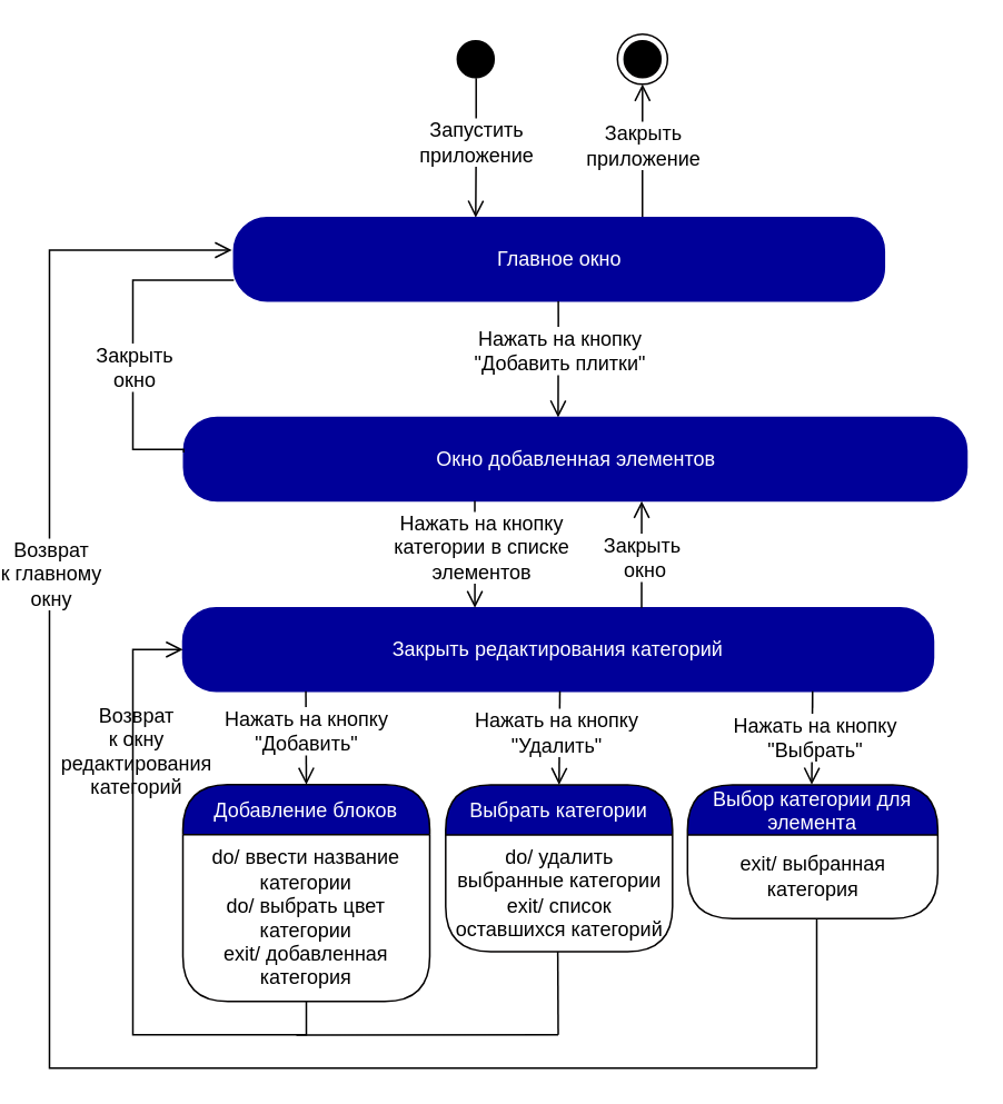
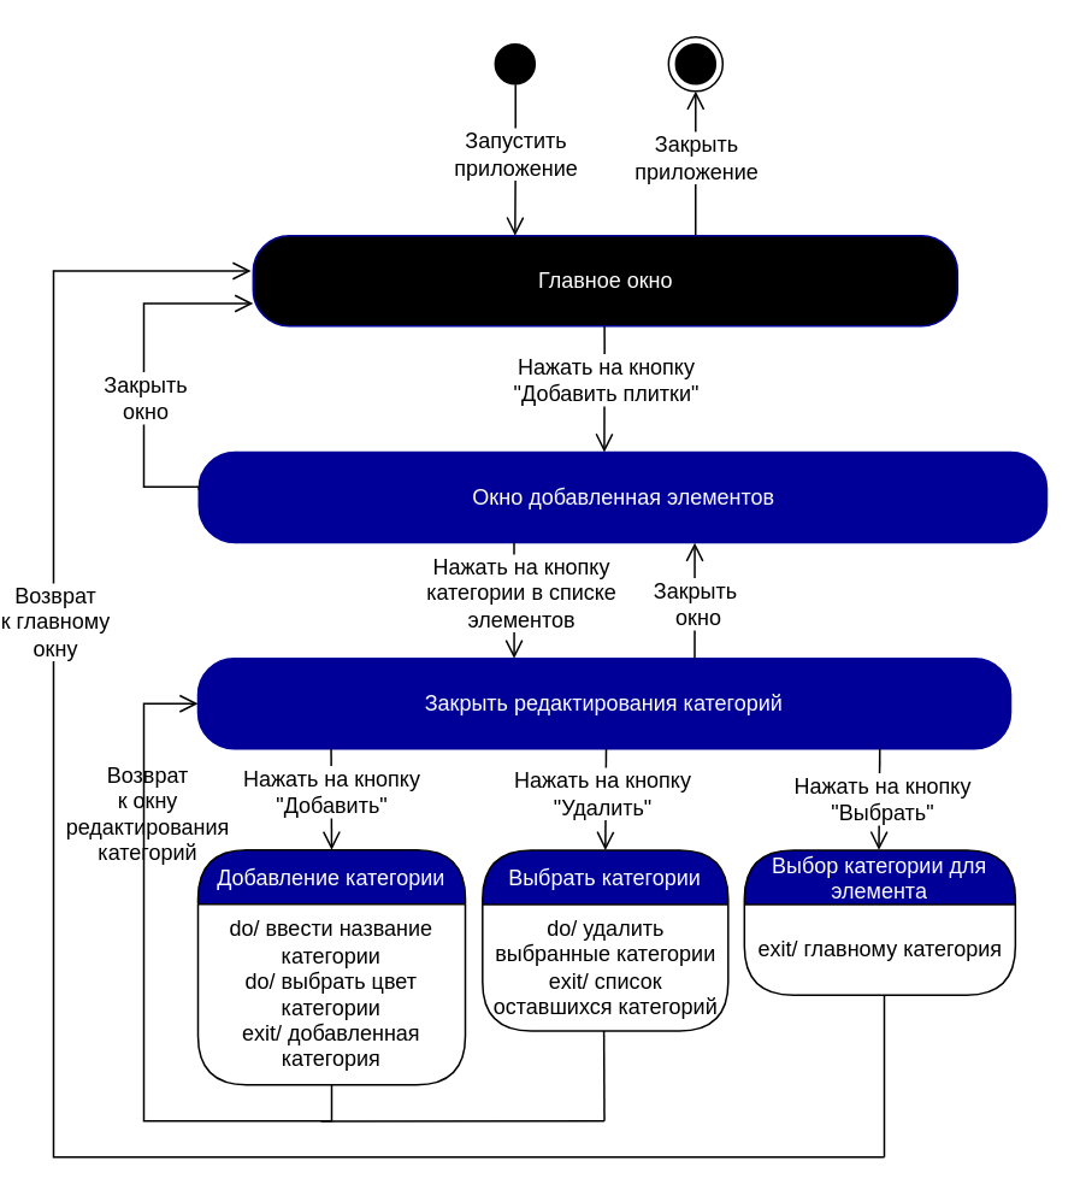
  <mxCell id="0" />
  <mxCell id="1" parent="0" />
  <mxCell id="2" value="" style="ellipse;html=1;shape=startState;fillColor=#000000;strokeColor=#000000;fontColor=#000099;" parent="1" vertex="1"><mxGeometry x="260.54" y="20" width="30" height="30" as="geometry" /></mxCell>
  <mxCell id="3" value="&lt;font style=&quot;font-size: 12px&quot;&gt;Запустить &lt;br&gt;приложение&lt;/font&gt;" style="edgeStyle=orthogonalEdgeStyle;html=1;verticalAlign=bottom;endArrow=open;endSize=8;strokeColor=#030000;rounded=0;exitX=0.509;exitY=0.876;exitDx=0;exitDy=0;exitPerimeter=0;spacingBottom=-14;fontSize=10;" parent="1" source="2" edge="1"><mxGeometry relative="1" as="geometry"><mxPoint x="275.54" y="130" as="targetPoint" /><mxPoint x="245.54" y="90" as="sourcePoint" /></mxGeometry></mxCell>
  <mxCell id="4" value="&lt;font style=&quot;font-size: 12px&quot;&gt;Закрыть&lt;br&gt;приложение&lt;/font&gt;" style="edgeStyle=orthogonalEdgeStyle;html=1;verticalAlign=bottom;endArrow=open;endSize=8;strokeColor=#030000;rounded=0;spacingBottom=-14;fontSize=10;entryX=0.5;entryY=1;entryDx=0;entryDy=0;exitX=0.781;exitY=0;exitDx=0;exitDy=0;exitPerimeter=0;" parent="1" target="5" edge="1"><mxGeometry relative="1" as="geometry"><mxPoint x="470.54" y="100" as="targetPoint" /><mxPoint x="375.5" y="130" as="sourcePoint" /><Array as="points"><mxPoint x="375.54" y="90" /><mxPoint x="375.54" y="90" /></Array></mxGeometry></mxCell>
  <mxCell id="5" value="" style="ellipse;html=1;shape=endState;fillColor=#000000;strokeColor=#030000;" parent="1" vertex="1"><mxGeometry x="360.54" y="20" width="30" height="30" as="geometry" /></mxCell>
- <mxCell id="6" value="Главное окно" style="rounded=1;whiteSpace=wrap;html=1;arcSize=40;fontColor=#FFFFFF;fillColor=#000099;strokeColor=#000099;" parent="1" vertex="1"><mxGeometry x="130.54" y="130" width="390" height="50" as="geometry" /></mxCell>
+ <mxCell id="6" value="Главное окно" style="rounded=1;whiteSpace=wrap;html=1;arcSize=40;fontColor=#FFFFFF;fillColor=#000000;strokeColor=#000099;" parent="1" vertex="1"><mxGeometry x="130.54" y="130" width="390" height="50" as="geometry" /></mxCell>
  <mxCell id="7" value="" style="edgeStyle=orthogonalEdgeStyle;html=1;verticalAlign=bottom;endArrow=open;endSize=8;strokeColor=#000000;rounded=0;fontSize=10;exitX=0.097;exitY=1.006;exitDx=0;exitDy=0;exitPerimeter=0;entryX=0.154;entryY=0;entryDx=0;entryDy=0;entryPerimeter=0;" parent="1" edge="1"><mxGeometry relative="1" as="geometry"><mxPoint x="324.953" y="249.82" as="targetPoint" /><mxPoint x="325.06" y="180.12" as="sourcePoint" /><Array as="points"><mxPoint x="324.89" y="189.82" /></Array></mxGeometry></mxCell>
  <mxCell id="8" value="Нажать на кнопку&lt;br&gt;&quot;Добавить плитки&quot;" style="edgeLabel;html=1;align=center;verticalAlign=middle;resizable=0;points=[];fontSize=12;" parent="7" vertex="1" connectable="0"><mxGeometry x="-0.252" y="2" relative="1" as="geometry"><mxPoint x="-2" y="3" as="offset" /></mxGeometry></mxCell>
  <mxCell id="9" value="Окно добавленная элементов" style="rounded=1;whiteSpace=wrap;html=1;arcSize=40;fontColor=#FFFFFF;fillColor=#000099;strokeColor=#000099;" parent="1" vertex="1"><mxGeometry x="100.5" y="249.82" width="469.5" height="50" as="geometry" /></mxCell>
- <mxCell id="10" value="" style="edgeStyle=orthogonalEdgeStyle;html=1;verticalAlign=bottom;endArrow=none;endSize=8;strokeColor=#000000;rounded=0;fontSize=10;exitX=0;exitY=0.42;exitDx=0;exitDy=0;exitPerimeter=0;entryX=0;entryY=0.75;entryDx=0;entryDy=0;" parent="1" source="9" target="6" edge="1"><mxGeometry relative="1" as="geometry"><mxPoint x="120" y="168" as="targetPoint" /><mxPoint x="94.233" y="269.35" as="sourcePoint" /><Array as="points"><mxPoint x="101" y="269" /><mxPoint x="70" y="269" /><mxPoint x="70" y="168" /></Array></mxGeometry></mxCell>
+ <mxCell id="10" value="" style="edgeStyle=orthogonalEdgeStyle;html=1;verticalAlign=bottom;endArrow=open;endSize=8;strokeColor=#000000;rounded=0;fontSize=10;exitX=0;exitY=0.42;exitDx=0;exitDy=0;exitPerimeter=0;entryX=0;entryY=0.75;entryDx=0;entryDy=0;" parent="1" source="9" target="6" edge="1"><mxGeometry relative="1" as="geometry"><mxPoint x="120" y="168" as="targetPoint" /><mxPoint x="94.233" y="269.35" as="sourcePoint" /><Array as="points"><mxPoint x="101" y="269" /><mxPoint x="70" y="269" /><mxPoint x="70" y="168" /></Array></mxGeometry></mxCell>
  <mxCell id="11" value="Закрыть &lt;br&gt;окно" style="edgeLabel;html=1;align=center;verticalAlign=middle;resizable=0;points=[];fontSize=12;" parent="10" vertex="1" connectable="0"><mxGeometry x="-0.363" y="-2" relative="1" as="geometry"><mxPoint x="-2" y="-20" as="offset" /></mxGeometry></mxCell>
  <mxCell id="12" value="Закрыть редактирования категорий" style="rounded=1;whiteSpace=wrap;html=1;arcSize=40;fontColor=#FFFFFF;fillColor=#000099;strokeColor=#000099;" parent="1" vertex="1"><mxGeometry x="100" y="364" width="450" height="50" as="geometry" /></mxCell>
  <mxCell id="13" value="" style="edgeStyle=orthogonalEdgeStyle;html=1;verticalAlign=bottom;endArrow=open;endSize=8;strokeColor=#000000;rounded=0;fontSize=10;exitX=0.477;exitY=1.04;exitDx=0;exitDy=0;exitPerimeter=0;" parent="1" edge="1"><mxGeometry relative="1" as="geometry"><mxPoint x="275.04" y="364" as="targetPoint" /><mxPoint x="274.545" y="299.82" as="sourcePoint" /><Array as="points"><mxPoint x="274.95" y="363.82" /></Array></mxGeometry></mxCell>
  <mxCell id="14" value="Нажать на кнопку &lt;br&gt;категории в списке &lt;br&gt;элементов" style="edgeLabel;html=1;align=center;verticalAlign=middle;resizable=0;points=[];fontSize=12;" parent="13" vertex="1" connectable="0"><mxGeometry x="-0.252" y="2" relative="1" as="geometry"><mxPoint x="1" y="4" as="offset" /></mxGeometry></mxCell>
  <mxCell id="15" value="" style="edgeStyle=orthogonalEdgeStyle;html=1;verticalAlign=bottom;endArrow=open;endSize=8;strokeColor=#000000;rounded=0;fontSize=10;" parent="1" edge="1"><mxGeometry relative="1" as="geometry"><mxPoint x="375.04" y="300" as="targetPoint" /><mxPoint x="375.04" y="333.21" as="sourcePoint" /><Array as="points"><mxPoint x="374.54" y="364.03" /></Array></mxGeometry></mxCell>
  <mxCell id="16" value="Закрыть&amp;nbsp;&lt;br&gt;окно" style="edgeLabel;html=1;align=center;verticalAlign=middle;resizable=0;points=[];fontSize=12;" parent="15" vertex="1" connectable="0"><mxGeometry x="-0.252" y="2" relative="1" as="geometry"><mxPoint x="3" y="-26" as="offset" /></mxGeometry></mxCell>
  <mxCell id="17" value="" style="edgeStyle=orthogonalEdgeStyle;html=1;verticalAlign=bottom;endArrow=open;endSize=8;strokeColor=#000000;rounded=0;fontSize=10;" parent="1" edge="1"><mxGeometry relative="1" as="geometry"><mxPoint x="174" y="470" as="targetPoint" /><mxPoint x="173.71" y="414" as="sourcePoint" /><Array as="points"><mxPoint x="173.71" y="414" /></Array></mxGeometry></mxCell>
  <mxCell id="18" value="Нажать на кнопку&lt;br&gt;&quot;Добавить&quot;" style="edgeLabel;html=1;align=center;verticalAlign=middle;resizable=0;points=[];fontSize=12;" parent="17" vertex="1" connectable="0"><mxGeometry x="-0.252" y="2" relative="1" as="geometry"><mxPoint x="-2" y="3" as="offset" /></mxGeometry></mxCell>
- <mxCell id="19" value="Добавление блоков" style="swimlane;fontStyle=0;align=center;verticalAlign=middle;childLayout=stackLayout;horizontal=1;startSize=30;horizontalStack=0;resizeParent=0;resizeLast=1;container=0;fontColor=#FFFFFF;collapsible=0;rounded=1;arcSize=30;strokeColor=#030000;fillColor=#000099;swimlaneFillColor=#FFFFFF;dropTarget=0;fontSize=12;" parent="1" vertex="1"><mxGeometry x="100" y="470" width="148" height="130" as="geometry" /></mxCell>
+ <mxCell id="19" value="Добавление категории" style="swimlane;fontStyle=0;align=center;verticalAlign=middle;childLayout=stackLayout;horizontal=1;startSize=30;horizontalStack=0;resizeParent=0;resizeLast=1;container=0;fontColor=#FFFFFF;collapsible=0;rounded=1;arcSize=30;strokeColor=#030000;fillColor=#000099;swimlaneFillColor=#FFFFFF;dropTarget=0;fontSize=12;" parent="1" vertex="1"><mxGeometry x="100" y="470" width="148" height="130" as="geometry" /></mxCell>
  <mxCell id="20" value="do/ ввести название категории&lt;br&gt;do/ выбрать цвет категории&lt;br&gt;exit/ добавленная категория" style="text;html=1;strokeColor=none;fillColor=none;align=center;verticalAlign=middle;spacingLeft=4;spacingRight=4;whiteSpace=wrap;overflow=hidden;rotatable=0;fontColor=#000000;fontSize=12;" parent="19" vertex="1"><mxGeometry y="30" width="148" height="100" as="geometry" /></mxCell>
  <mxCell id="21" value="" style="edgeStyle=orthogonalEdgeStyle;html=1;verticalAlign=bottom;endArrow=open;endSize=8;strokeColor=#000000;rounded=0;fontSize=10;entryX=0.5;entryY=0;entryDx=0;entryDy=0;" parent="1" target="23" edge="1"><mxGeometry relative="1" as="geometry"><mxPoint x="322.31" y="473.18" as="targetPoint" /><mxPoint x="326" y="414" as="sourcePoint" /><Array as="points"><mxPoint x="326" y="414" /><mxPoint x="326" y="470" /></Array></mxGeometry></mxCell>
  <mxCell id="22" value="Нажать на кнопку&lt;br&gt;&quot;Удалить&quot;" style="edgeLabel;html=1;align=center;verticalAlign=middle;resizable=0;points=[];fontSize=12;" parent="21" vertex="1" connectable="0"><mxGeometry x="-0.252" y="2" relative="1" as="geometry"><mxPoint x="-4" y="3" as="offset" /></mxGeometry></mxCell>
  <mxCell id="23" value="Выбрать категории" style="swimlane;fontStyle=0;align=center;verticalAlign=middle;childLayout=stackLayout;horizontal=1;startSize=30;horizontalStack=0;resizeParent=0;resizeLast=1;container=0;fontColor=#FFFFFF;collapsible=0;rounded=1;arcSize=30;strokeColor=#030000;fillColor=#000099;swimlaneFillColor=#FFFFFF;dropTarget=0;fontSize=12;" parent="1" vertex="1"><mxGeometry x="257.54" y="470.12" width="136" height="100" as="geometry" /></mxCell>
  <mxCell id="24" value="do/ удалить выбранные категории&lt;br&gt;exit/ список оставшихся категорий" style="text;html=1;strokeColor=none;fillColor=none;align=center;verticalAlign=middle;spacingLeft=4;spacingRight=4;whiteSpace=wrap;overflow=hidden;rotatable=0;fontColor=#000000;fontSize=12;" parent="23" vertex="1"><mxGeometry y="30" width="136" height="70" as="geometry" /></mxCell>
  <mxCell id="25" value="Выбор категории для&#10;элемента" style="swimlane;fontStyle=0;align=center;verticalAlign=middle;childLayout=stackLayout;horizontal=1;startSize=30;horizontalStack=0;resizeParent=0;resizeLast=1;container=0;fontColor=#FFFFFF;collapsible=0;rounded=1;arcSize=30;strokeColor=#030000;fillColor=#000099;swimlaneFillColor=#FFFFFF;dropTarget=0;fontSize=12;" parent="1" vertex="1"><mxGeometry x="402.54" y="470.12" width="150.04" height="80.24" as="geometry" /></mxCell>
- <mxCell id="26" value="exit/ выбранная категория" style="text;html=1;strokeColor=none;fillColor=none;align=center;verticalAlign=middle;spacingLeft=4;spacingRight=4;whiteSpace=wrap;overflow=hidden;rotatable=0;fontColor=#000000;fontSize=12;" parent="25" vertex="1"><mxGeometry y="30" width="150.04" height="50" as="geometry" /></mxCell>
- <mxCell id="27" value="exit/ список добавленных блоков" style="text;html=1;strokeColor=none;fillColor=none;align=center;verticalAlign=middle;spacingLeft=4;spacingRight=4;whiteSpace=wrap;overflow=hidden;rotatable=0;fontColor=#000000;fontSize=12;" parent="25" vertex="1"><mxGeometry y="80" width="150.04" height="0.24" as="geometry" /></mxCell>
+ <mxCell id="26" value="exit/ главному категория" style="text;html=1;strokeColor=none;fillColor=none;align=center;verticalAlign=middle;spacingLeft=4;spacingRight=4;whiteSpace=wrap;overflow=hidden;rotatable=0;fontColor=#000000;fontSize=12;" parent="25" vertex="1"><mxGeometry y="30" width="150.04" height="50" as="geometry" /></mxCell>
+ <mxCell id="27" value="exit/ список категорий блоков" style="text;html=1;strokeColor=none;fillColor=none;align=center;verticalAlign=middle;spacingLeft=4;spacingRight=4;whiteSpace=wrap;overflow=hidden;rotatable=0;fontColor=#000000;fontSize=12;" parent="25" vertex="1"><mxGeometry y="80" width="150.04" height="0.24" as="geometry" /></mxCell>
  <mxCell id="28" value="" style="edgeStyle=orthogonalEdgeStyle;html=1;verticalAlign=bottom;endArrow=open;endSize=8;strokeColor=#000000;rounded=0;fontSize=10;entryX=-0.003;entryY=0.39;entryDx=0;entryDy=0;entryPerimeter=0;" parent="1" target="6" edge="1"><mxGeometry relative="1" as="geometry"><mxPoint x="120" y="150" as="targetPoint" /><mxPoint x="480" y="640" as="sourcePoint" /><Array as="points"><mxPoint x="20" y="640" /><mxPoint x="20" y="150" /></Array></mxGeometry></mxCell>
  <mxCell id="29" value="Возврат&lt;br&gt;к главному &lt;br&gt;окну" style="edgeLabel;html=1;align=center;verticalAlign=middle;resizable=0;points=[];fontSize=12;" parent="28" vertex="1" connectable="0"><mxGeometry x="0.379" y="-1" relative="1" as="geometry"><mxPoint x="-1" y="-26" as="offset" /></mxGeometry></mxCell>
  <mxCell id="30" value="" style="edgeStyle=orthogonalEdgeStyle;html=1;verticalAlign=bottom;endArrow=open;endSize=8;strokeColor=#000000;rounded=0;fontSize=10;" parent="1" edge="1"><mxGeometry relative="1" as="geometry"><mxPoint x="477" y="470" as="targetPoint" /><mxPoint x="477.49" y="424" as="sourcePoint" /><Array as="points"><mxPoint x="477.81" y="414" /></Array></mxGeometry></mxCell>
  <mxCell id="31" value="Нажать на кнопку&lt;br&gt;&quot;Выбрать&quot;" style="edgeLabel;html=1;align=center;verticalAlign=middle;resizable=0;points=[];fontSize=12;" parent="30" vertex="1" connectable="0"><mxGeometry x="-0.252" y="2" relative="1" as="geometry"><mxPoint x="-1" y="12" as="offset" /></mxGeometry></mxCell>
  <mxCell id="32" value="" style="edgeStyle=orthogonalEdgeStyle;html=1;verticalAlign=bottom;endArrow=open;endSize=8;strokeColor=#000000;rounded=0;fontSize=10;exitX=0.5;exitY=1;exitDx=0;exitDy=0;entryX=0;entryY=0.5;entryDx=0;entryDy=0;" parent="1" source="20" target="12" edge="1"><mxGeometry relative="1" as="geometry"><mxPoint x="-460" y="160" as="targetPoint" /><mxPoint x="490" y="700" as="sourcePoint" /><Array as="points"><mxPoint x="174" y="620" /><mxPoint x="70" y="620" /><mxPoint x="70" y="389" /></Array></mxGeometry></mxCell>
  <mxCell id="33" value="Возврат&lt;br style=&quot;font-size: 12px&quot;&gt;к окну&lt;br&gt;редактирования&lt;br&gt;категорий" style="edgeLabel;html=1;align=center;verticalAlign=middle;resizable=0;points=[];fontSize=12;labelBackgroundColor=none;" parent="32" vertex="1" connectable="0"><mxGeometry x="0.354" y="-1" relative="1" as="geometry"><mxPoint y="-34" as="offset" /></mxGeometry></mxCell>
  <mxCell id="34" value="" style="endArrow=none;html=1;rounded=0;fontSize=12;" parent="1" edge="1"><mxGeometry width="50" height="50" relative="1" as="geometry"><mxPoint x="325" y="620" as="sourcePoint" /><mxPoint x="324.76" y="570.12" as="targetPoint" /></mxGeometry></mxCell>
  <mxCell id="35" value="" style="endArrow=none;html=1;rounded=0;fontSize=12;" parent="1" edge="1"><mxGeometry width="50" height="50" relative="1" as="geometry"><mxPoint x="480" y="640" as="sourcePoint" /><mxPoint x="480" y="550.36" as="targetPoint" /></mxGeometry></mxCell>
  <mxCell id="36" value="" style="endArrow=none;html=1;rounded=0;fontSize=12;" parent="1" edge="1"><mxGeometry width="50" height="50" relative="1" as="geometry"><mxPoint x="168" y="620.18" as="sourcePoint" /><mxPoint x="325" y="620" as="targetPoint" /></mxGeometry></mxCell>
